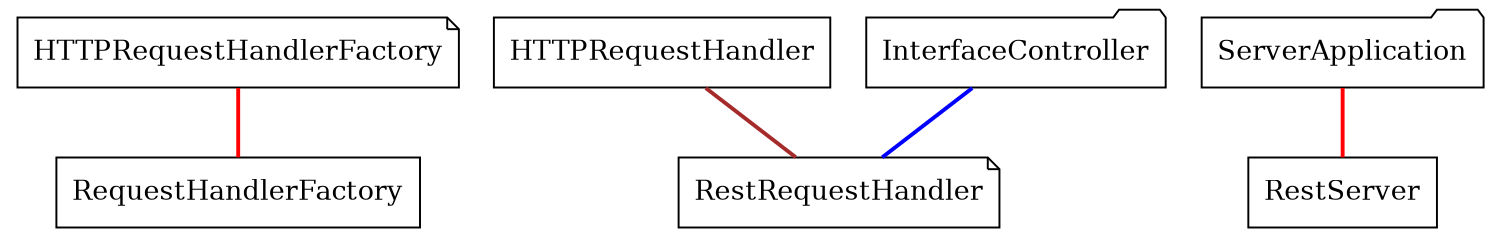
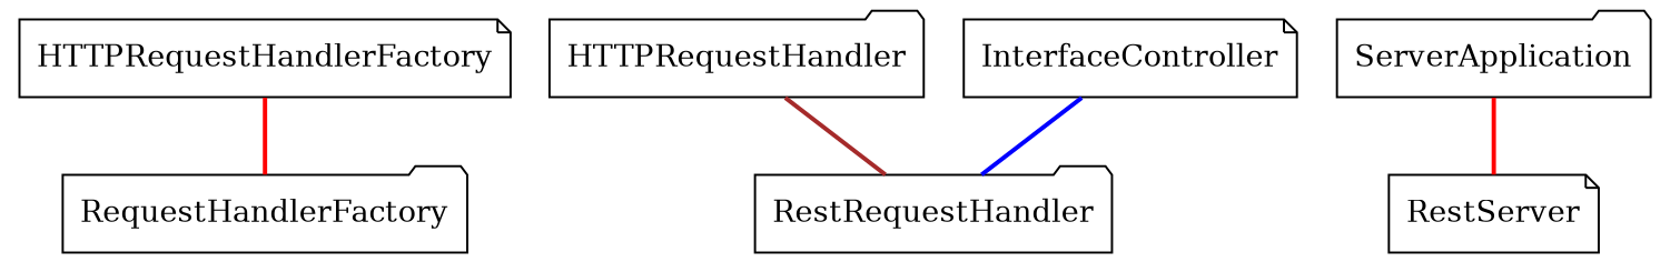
  graph {
    node [shape=folder]
    edge [color=red style=bold]
    HTTPRequestHandlerFactory [shape=note]
-   RequestHandlerFactory [shape=box]
-   RestRequestHandler [shape=note]
-   HTTPRequestHandler [shape=box]
-   RestServer [shape=box]
+   RequestHandlerFactory
+   RestRequestHandler
+   HTTPRequestHandler
+   RestServer [shape=note]
    ServerApplication
-   InterfaceController
+   InterfaceController [shape=note]
    HTTPRequestHandlerFactory -- RequestHandlerFactory
    HTTPRequestHandler -- RestRequestHandler [color=brown]
    ServerApplication -- RestServer
    InterfaceController -- RestRequestHandler [color=blue]
  }
